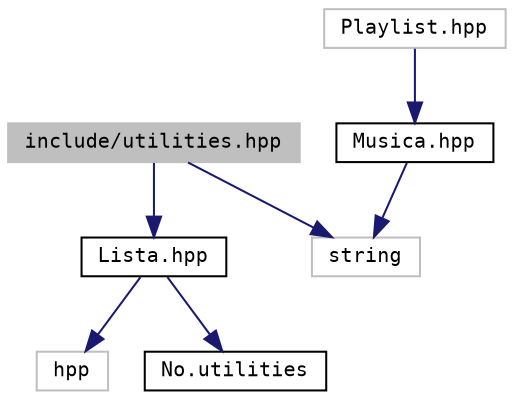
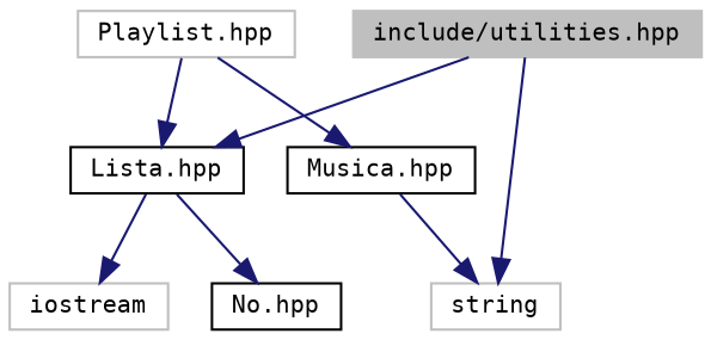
  digraph {
    fontname="DejaVu Sans Mono"
    node [color=grey75 fillcolor=white fontname="DejaVu Sans Mono" fontsize=10 shape=record style=filled]
    edge [color=midnightblue fontname="DejaVu Sans Mono" fontsize=10 labelfontname=Helvetica labelfontsize=10 style=solid]
    n1 [fillcolor=grey75 fontcolor=black height=0.2 label="include/utilities.hpp" width=0.4]
    n2 [color=black height=0.2 label="Lista.hpp" width=0.4]
    n3 [height=0.2 label=string width=0.4]
-   n4 [height=0.2 label=hpp width=0.4]
-   n5 [color=black height=0.2 label="No.utilities" width=0.4]
+   n4 [height=0.2 label=iostream width=0.4]
+   n5 [color=black height=0.2 label="No.hpp" width=0.4]
    n6 [height=0.2 label="Playlist.hpp" width=0.4]
    n7 [color=black height=0.2 label="Musica.hpp" width=0.4]
    n1 -> n2
    n1 -> n3
    n2 -> n4
    n2 -> n5
+   n6 -> n2
    n6 -> n7
    n7 -> n3
  }
